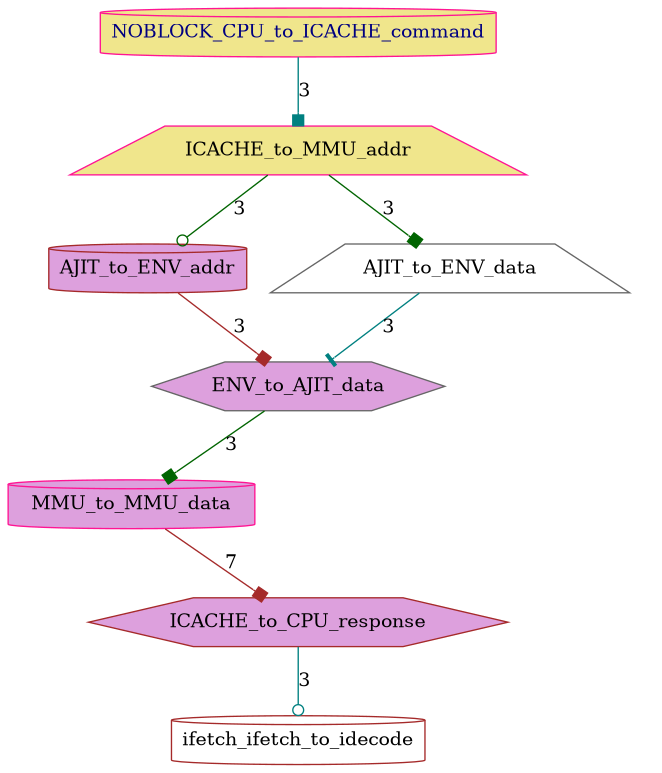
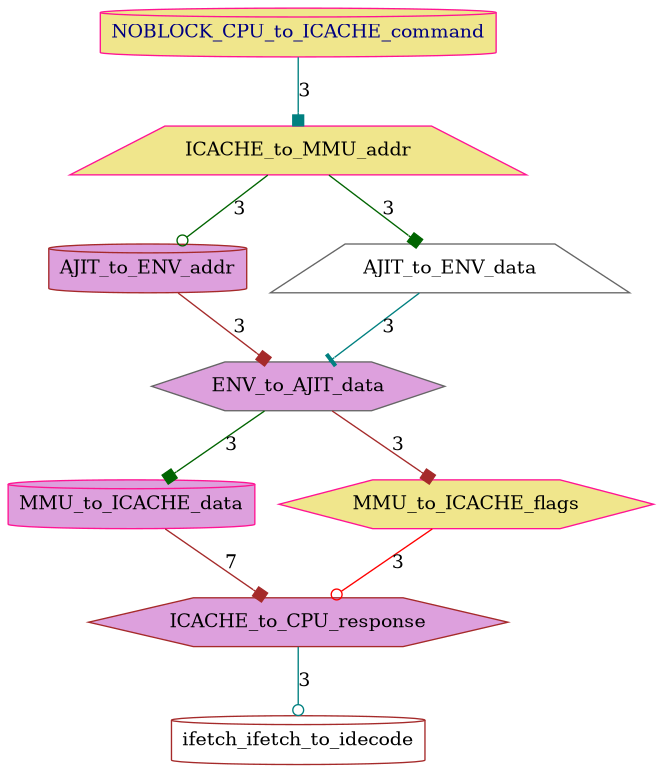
  digraph {
    node [color=deeppink fill=cornflowerblue fillcolor=plum fontcolor=black shape=cylinder style=filled]
    edge [arrowhead=box color=teal]
    n1 [fillcolor=khaki fontcolor=navy label=NOBLOCK_CPU_to_ICACHE_command]
    ICACHE_to_MMU_addr [fillcolor=khaki shape=trapezium]
    AJIT_to_ENV_addr [color=brown]
    AJIT_to_ENV_data [color=gray40 fillcolor=white shape=trapezium]
    ENV_to_AJIT_data [color=gray40 shape=hexagon]
-   MMU_to_ICACHE_data [label=MMU_to_MMU_data]
+   MMU_to_ICACHE_data
+   MMU_to_ICACHE_flags [fillcolor=khaki shape=hexagon]
    ICACHE_to_CPU_response [color=brown shape=hexagon]
    n9 [color=brown fillcolor=white label=ifetch_ifetch_to_idecode]
    n1 -> ICACHE_to_MMU_addr [label=3]
    ICACHE_to_MMU_addr -> AJIT_to_ENV_addr [arrowhead=odot color=darkgreen label=3]
    ICACHE_to_MMU_addr -> AJIT_to_ENV_data [color=darkgreen label=3]
    AJIT_to_ENV_addr -> ENV_to_AJIT_data [color=brown label=3]
    AJIT_to_ENV_data -> ENV_to_AJIT_data [arrowhead=tee label=3]
    ENV_to_AJIT_data -> MMU_to_ICACHE_data [color=darkgreen label=3]
+   ENV_to_AJIT_data -> MMU_to_ICACHE_flags [color=brown label=3]
    MMU_to_ICACHE_data -> ICACHE_to_CPU_response [color=brown label=7]
+   MMU_to_ICACHE_flags -> ICACHE_to_CPU_response [arrowhead=odot color=red label=3]
    ICACHE_to_CPU_response -> n9 [arrowhead=odot label=3]
  }
